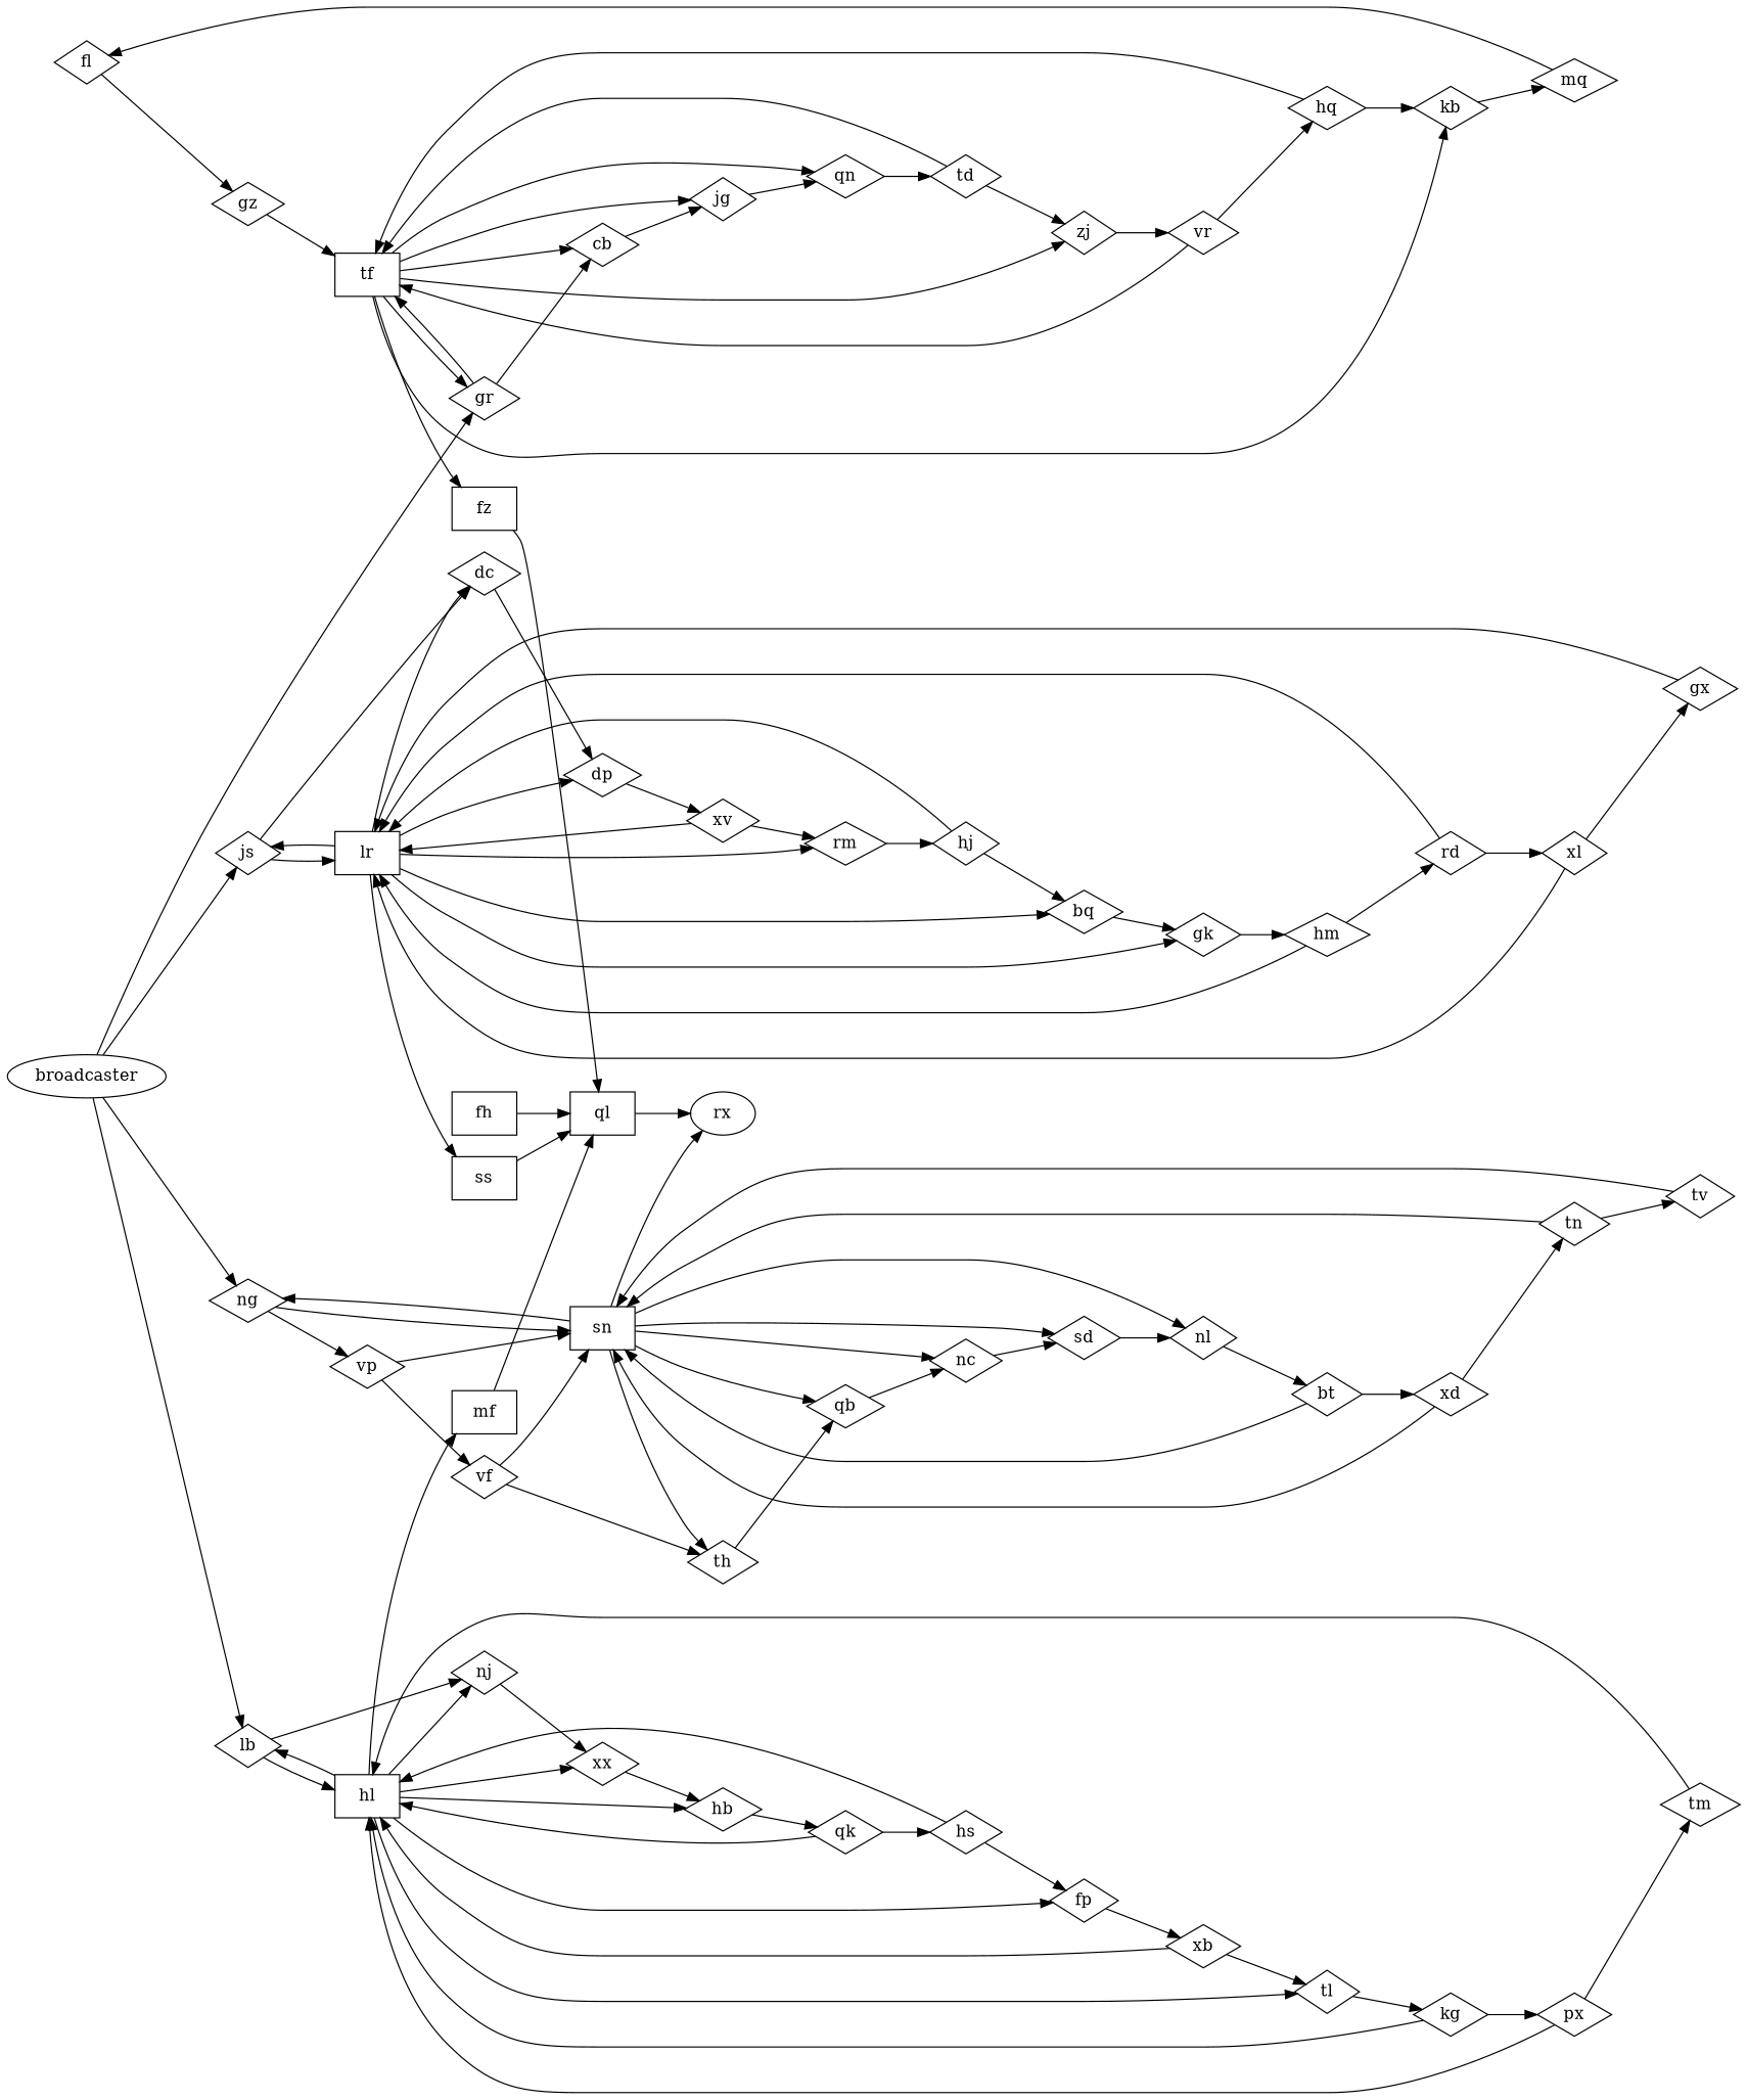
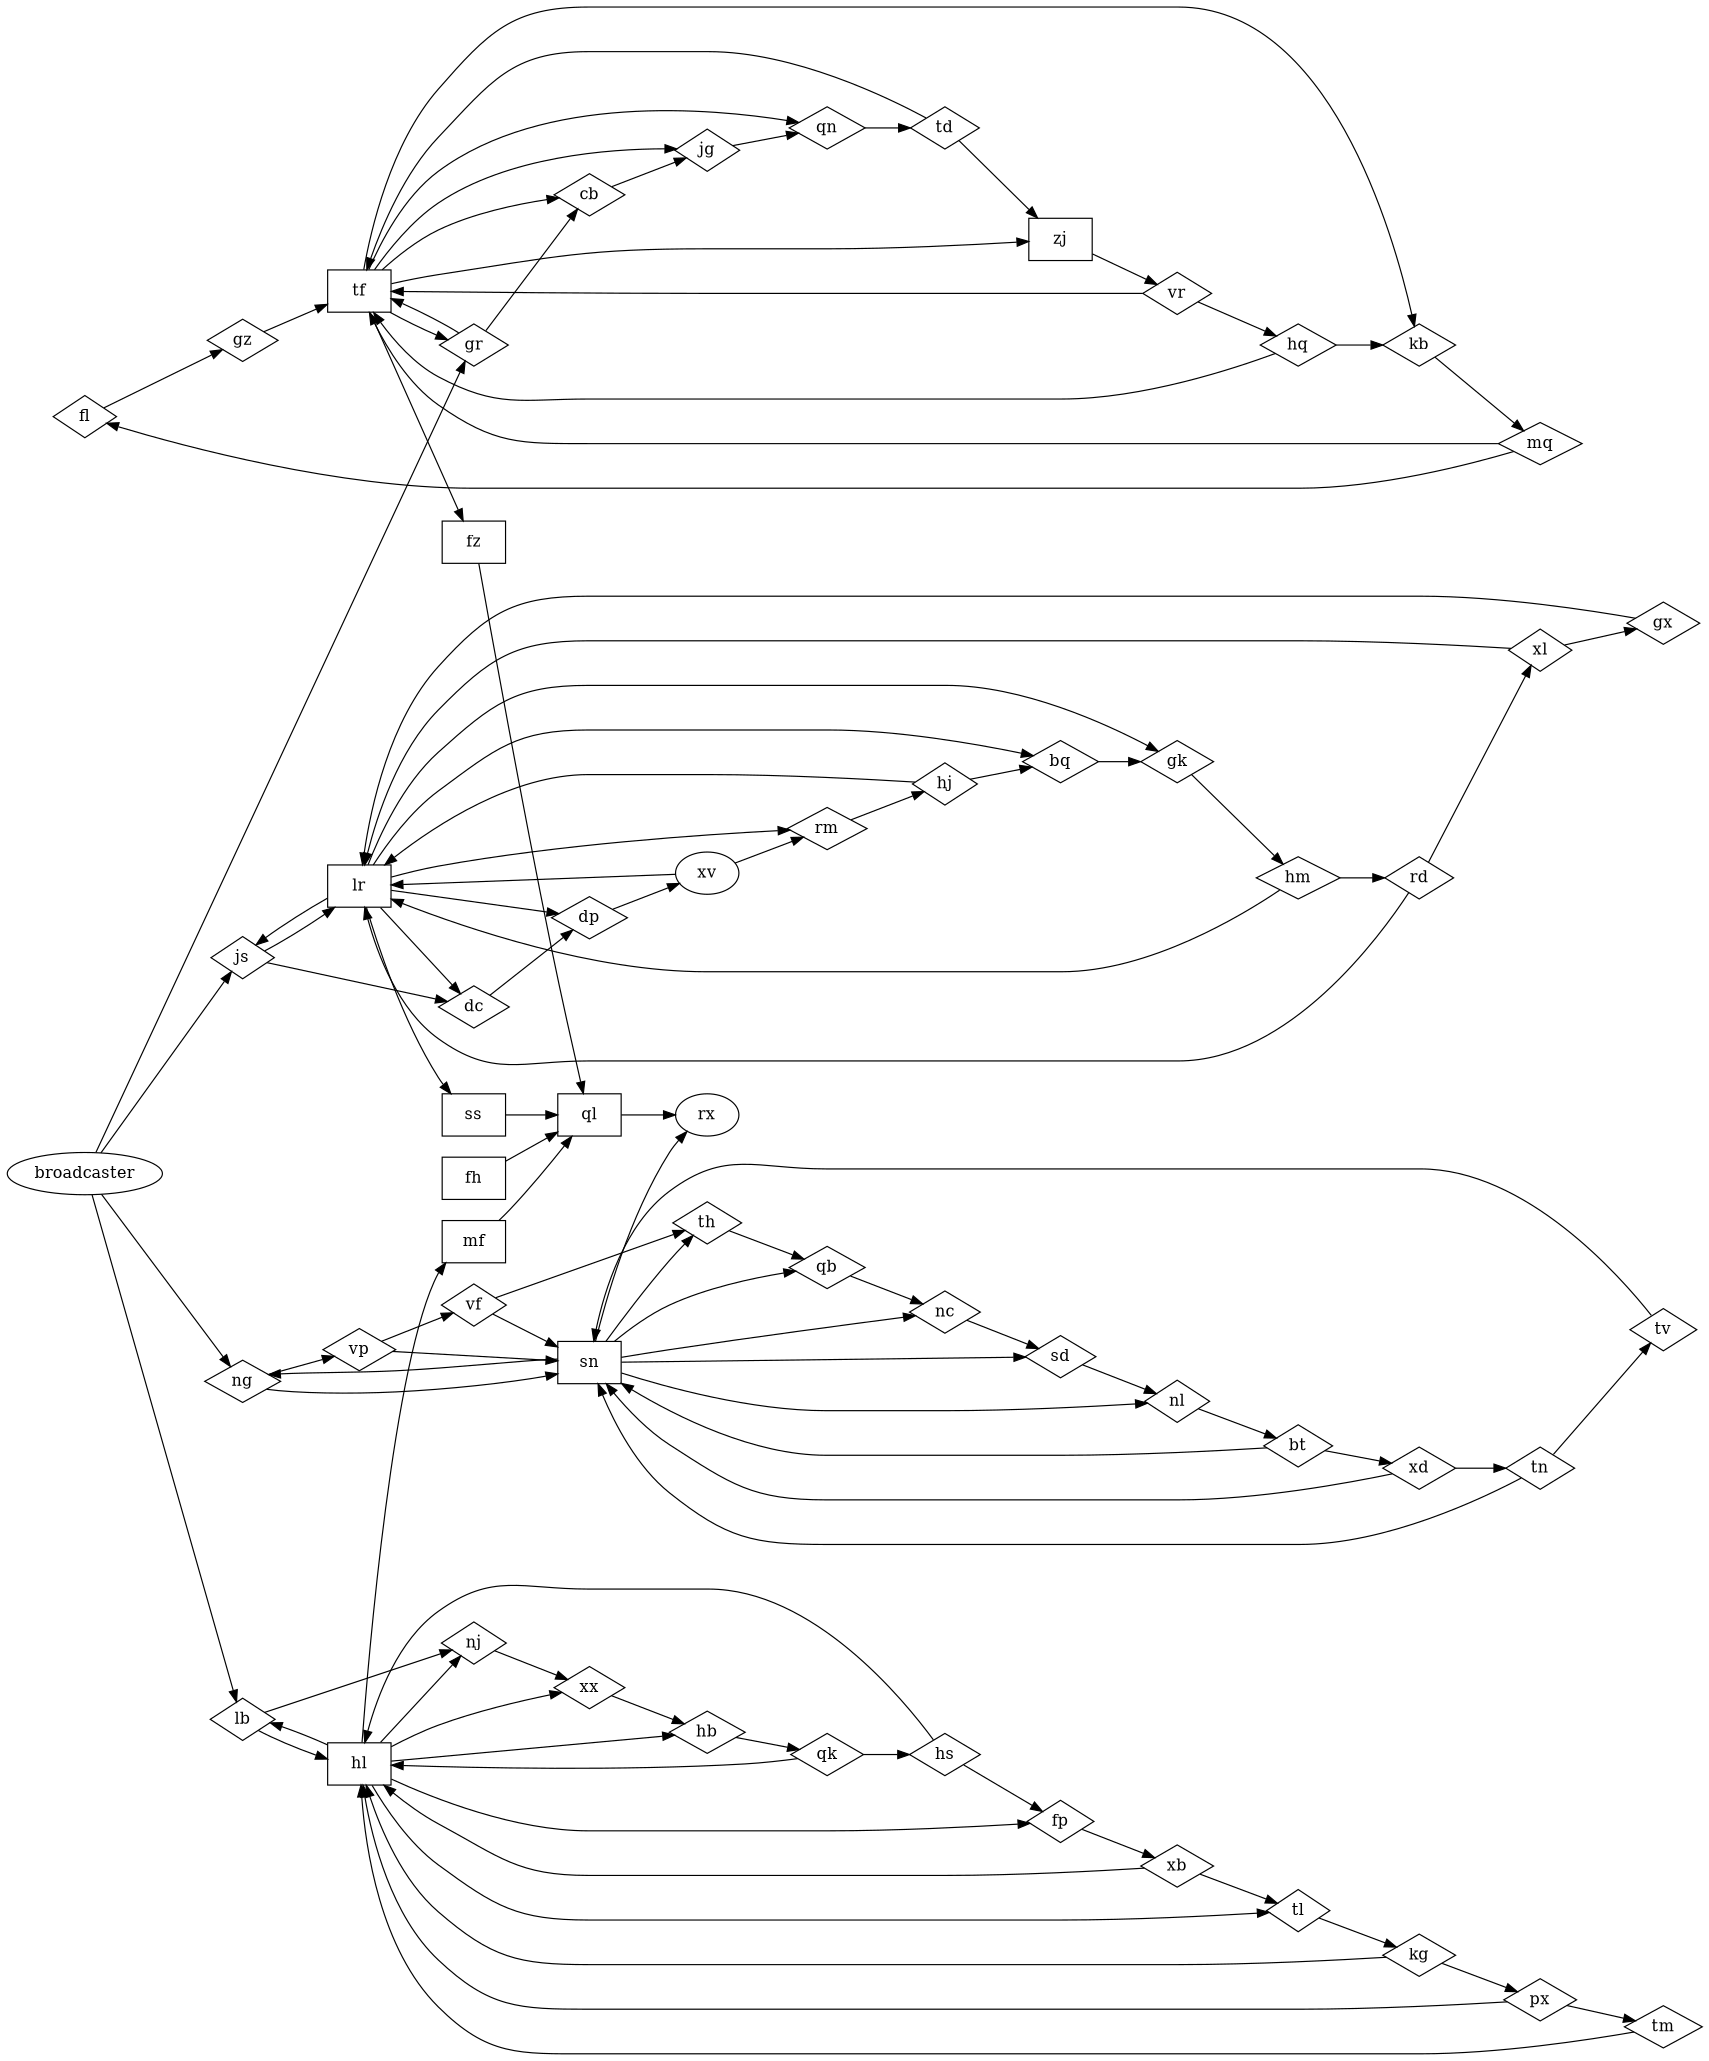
  strict digraph {
    rankdir=LR
    node [shape=diamond]
    fl
    gz
    tf [shape=box]
    gr
    cb
    jg
    qn
-   zj
+   zj [shape=box]
    fz [shape=box]
    kb
    hl [shape=box]
    xb
    tl
    lb
    fp
    xx
    hb
    nj
    mf [shape=box]
    kg
    mq
    px
    tm
    dp
-   xv
+   xv [shape=ellipse]
    lr [shape=box]
    rm
    js
    dc
    broadcaster [shape=""]
    ng
    vp
    sn [shape=box]
    ql [shape=box]
    rx [shape=""]
    gk
    hm
    rd
    vf
    th
    qb
    nc
    nl
    sd
    bq
    ss [shape=box]
    hj
    xl
    gx
    qk
    vr
    hq
    td
    hs
    fh [shape=box]
    xd
    tn
    tv
    bt
    fl -> gz
    gz -> tf
    tf -> gr
    tf -> cb
    tf -> jg
    tf -> qn
    tf -> zj
    tf -> fz
    tf -> kb
    gr -> tf
    gr -> cb
    cb -> jg
    jg -> qn
    qn -> td
    zj -> vr
    fz -> ql
    kb -> mq
    hl -> tl
    hl -> lb
    hl -> fp
    hl -> xx
    hl -> hb
    hl -> nj
    hl -> mf
    xb -> hl
    xb -> tl
    tl -> kg
    lb -> hl
    lb -> nj
    fp -> xb
    xx -> hb
    hb -> qk
    nj -> xx
    mf -> ql
    kg -> hl
    kg -> px
    mq -> fl
+   mq -> tf
    px -> hl
    px -> tm
    tm -> hl
    dp -> xv
    xv -> lr
    xv -> rm
    lr -> dp
    lr -> rm
    lr -> js
    lr -> dc
    lr -> gk
    lr -> bq
    lr -> ss
    rm -> hj
    js -> lr
    js -> dc
    dc -> dp
    broadcaster -> gr
    broadcaster -> lb
    broadcaster -> js
    broadcaster -> ng
    ng -> vp
    ng -> sn
    vp -> sn
    vp -> vf
    sn -> ng
    sn -> rx
    sn -> th
    sn -> qb
    sn -> nc
    sn -> nl
    sn -> sd
    ql -> rx
    gk -> hm
    hm -> lr
    hm -> rd
    rd -> lr
    rd -> xl
    vf -> sn
    vf -> th
    th -> qb
    qb -> nc
    nc -> sd
    nl -> bt
    sd -> nl
    bq -> gk
    ss -> ql
    hj -> lr
    hj -> bq
    xl -> lr
    xl -> gx
    gx -> lr
    qk -> hl
    qk -> hs
    vr -> tf
    vr -> hq
    hq -> tf
    hq -> kb
    td -> tf
    td -> zj
    hs -> hl
    hs -> fp
    fh -> ql
    xd -> sn
    xd -> tn
    tn -> sn
    tn -> tv
    tv -> sn
    bt -> sn
    bt -> xd
  }
